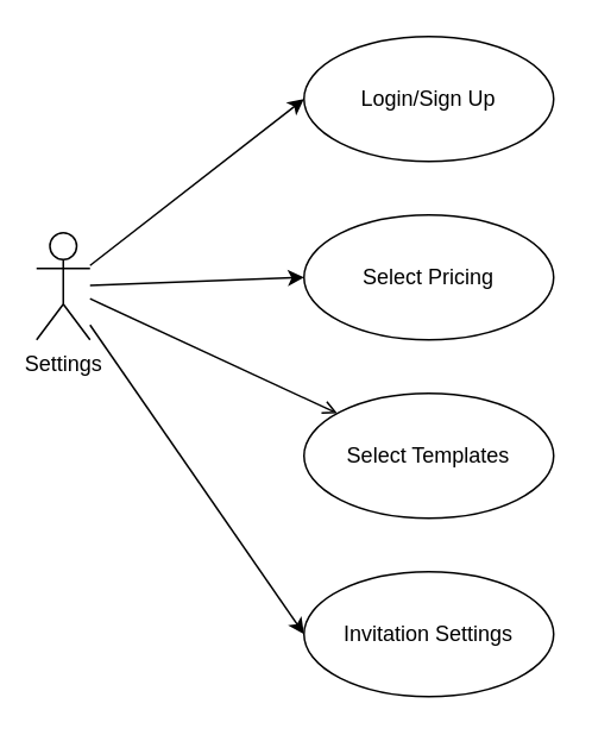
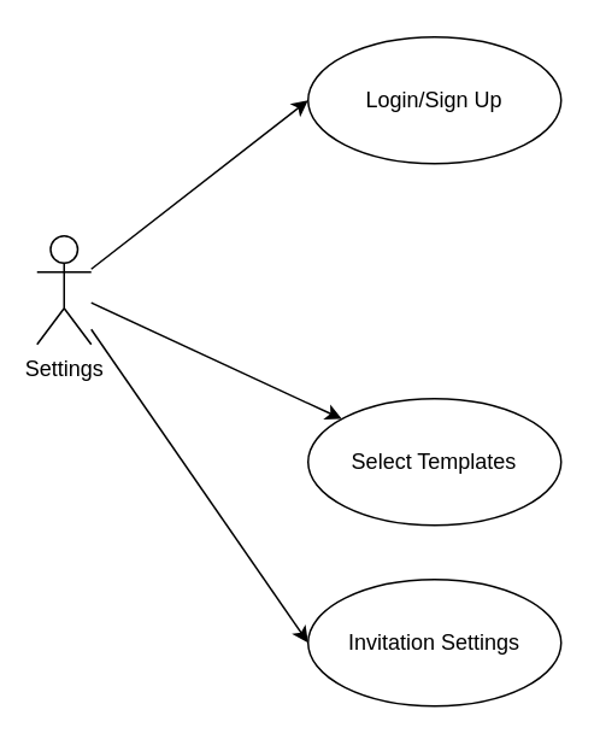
  <mxCell id="0" />
  <mxCell id="1" parent="0" />
- <mxCell id="2" style="edgeStyle=none;rounded=0;orthogonalLoop=1;jettySize=auto;html=1;endArrow=open;" edge="1" parent="1" source="6" target="7"><mxGeometry relative="1" as="geometry" /></mxCell>
- <mxCell id="3" style="edgeStyle=none;rounded=0;orthogonalLoop=1;jettySize=auto;html=1;entryX=0;entryY=0.5;entryDx=0;entryDy=0;" edge="1" parent="1" source="6" target="8"><mxGeometry relative="1" as="geometry" /></mxCell>
+ <mxCell id="2" style="edgeStyle=none;rounded=0;orthogonalLoop=1;jettySize=auto;html=1;" edge="1" parent="1" source="6" target="7"><mxGeometry relative="1" as="geometry" /></mxCell>
  <mxCell id="4" style="edgeStyle=none;rounded=0;orthogonalLoop=1;jettySize=auto;html=1;entryX=0;entryY=0.5;entryDx=0;entryDy=0;" edge="1" parent="1" source="6" target="9"><mxGeometry relative="1" as="geometry" /></mxCell>
  <mxCell id="5" style="edgeStyle=none;rounded=0;orthogonalLoop=1;jettySize=auto;html=1;entryX=0;entryY=0.5;entryDx=0;entryDy=0;" edge="1" parent="1" source="6" target="10"><mxGeometry relative="1" as="geometry" /></mxCell>
  <mxCell id="6" value="Settings&lt;br&gt;" style="shape=umlActor;verticalLabelPosition=bottom;verticalAlign=top;html=1;outlineConnect=0;" vertex="1" parent="1"><mxGeometry x="20" y="130" width="30" height="60" as="geometry" /></mxCell>
  <mxCell id="7" value="Select Templates" style="ellipse;whiteSpace=wrap;html=1;" vertex="1" parent="1"><mxGeometry x="170" y="220" width="140" height="70" as="geometry" /></mxCell>
- <mxCell id="8" value="Select Pricing" style="ellipse;whiteSpace=wrap;html=1;" vertex="1" parent="1"><mxGeometry x="170" y="120" width="140" height="70" as="geometry" /></mxCell>
  <mxCell id="9" value="Login/Sign Up" style="ellipse;whiteSpace=wrap;html=1;" vertex="1" parent="1"><mxGeometry x="170" y="20" width="140" height="70" as="geometry" /></mxCell>
  <mxCell id="10" value="Invitation Settings" style="ellipse;whiteSpace=wrap;html=1;" vertex="1" parent="1"><mxGeometry x="170" y="320" width="140" height="70" as="geometry" /></mxCell>
